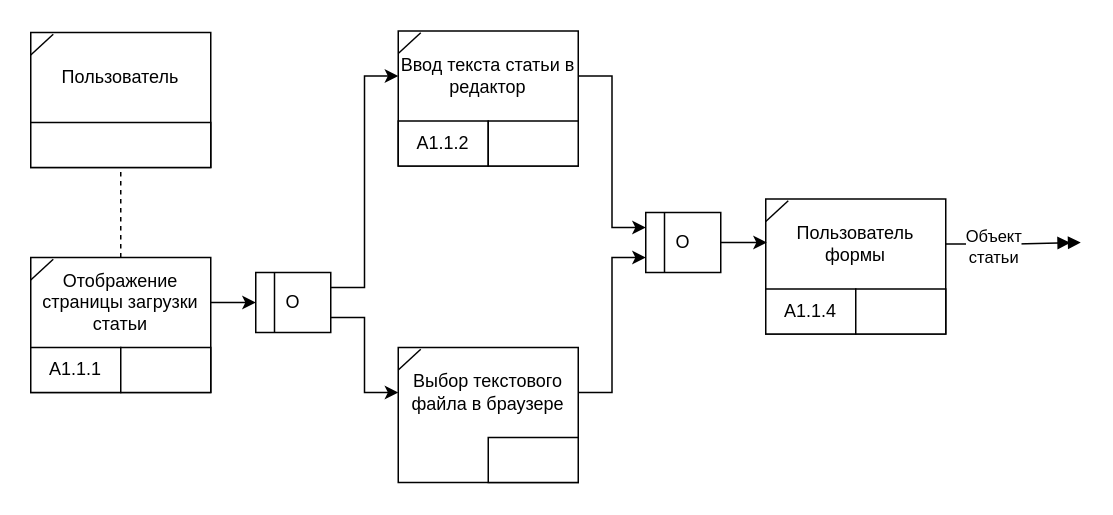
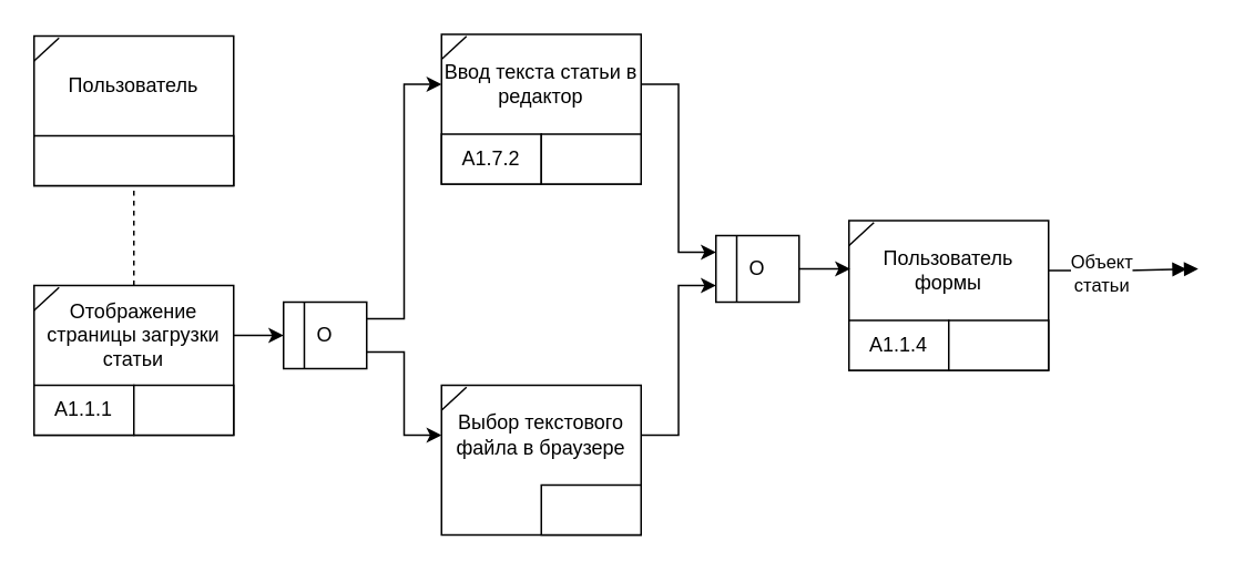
  <mxCell id="0" />
  <mxCell id="1" parent="0" />
  <mxCell id="2" value="" style="rounded=0;whiteSpace=wrap;html=1;" parent="1" vertex="1"><mxGeometry x="20" y="21" width="120" height="90" as="geometry" /></mxCell>
  <mxCell id="3" value="" style="rounded=0;whiteSpace=wrap;html=1;" parent="1" vertex="1"><mxGeometry x="20" y="81" width="120" height="30" as="geometry" /></mxCell>
  <mxCell id="4" value="Пользователь" style="text;html=1;align=center;verticalAlign=middle;whiteSpace=wrap;rounded=0;" parent="1" vertex="1"><mxGeometry x="20" y="21" width="120" height="60" as="geometry" /></mxCell>
  <mxCell id="5" value="" style="endArrow=none;html=1;rounded=0;exitX=0;exitY=0.25;exitDx=0;exitDy=0;entryX=0.125;entryY=0.02;entryDx=0;entryDy=0;entryPerimeter=0;" parent="1" source="4" target="4" edge="1"><mxGeometry width="50" height="50" relative="1" as="geometry"><mxPoint x="-10" y="51" as="sourcePoint" /><mxPoint x="40" y="1" as="targetPoint" /></mxGeometry></mxCell>
  <mxCell id="6" value="" style="rounded=0;whiteSpace=wrap;html=1;" parent="1" vertex="1"><mxGeometry x="20" y="171" width="120" height="90" as="geometry" /></mxCell>
  <mxCell id="7" value="А1.1.1" style="rounded=0;whiteSpace=wrap;html=1;" parent="1" vertex="1"><mxGeometry x="20" y="231" width="60" height="30" as="geometry" /></mxCell>
  <mxCell id="8" value="" style="rounded=0;whiteSpace=wrap;html=1;" parent="1" vertex="1"><mxGeometry x="80" y="231" width="60" height="30" as="geometry" /></mxCell>
  <mxCell id="9" style="edgeStyle=orthogonalEdgeStyle;rounded=0;orthogonalLoop=1;jettySize=auto;html=1;exitX=1;exitY=0.5;exitDx=0;exitDy=0;entryX=0;entryY=0.5;entryDx=0;entryDy=0;" parent="1" source="10" target="33" edge="1"><mxGeometry relative="1" as="geometry" /></mxCell>
  <mxCell id="10" value="Отображение&lt;div&gt;страницы загрузки&lt;/div&gt;&lt;div&gt;статьи&lt;/div&gt;" style="text;html=1;align=center;verticalAlign=middle;whiteSpace=wrap;rounded=0;" parent="1" vertex="1"><mxGeometry x="20" y="171" width="120" height="60" as="geometry" /></mxCell>
  <mxCell id="11" value="" style="endArrow=none;html=1;rounded=0;exitX=0;exitY=0.25;exitDx=0;exitDy=0;entryX=0.125;entryY=0.02;entryDx=0;entryDy=0;entryPerimeter=0;" parent="1" source="10" target="10" edge="1"><mxGeometry width="50" height="50" relative="1" as="geometry"><mxPoint x="-10" y="201" as="sourcePoint" /><mxPoint x="40" y="151" as="targetPoint" /></mxGeometry></mxCell>
  <mxCell id="12" style="edgeStyle=orthogonalEdgeStyle;rounded=0;orthogonalLoop=1;jettySize=auto;html=1;exitX=0.5;exitY=0;exitDx=0;exitDy=0;entryX=0.5;entryY=1;entryDx=0;entryDy=0;startArrow=none;startFill=0;endArrow=none;endFill=0;dashed=1;" parent="1" source="10" target="3" edge="1"><mxGeometry relative="1" as="geometry"><mxPoint x="196" y="222" as="sourcePoint" /><mxPoint x="196" y="182" as="targetPoint" /></mxGeometry></mxCell>
  <mxCell id="13" value="" style="rounded=0;whiteSpace=wrap;html=1;" parent="1" vertex="1"><mxGeometry x="265" y="20" width="120" height="90" as="geometry" /></mxCell>
- <mxCell id="14" value="А1.1.2" style="rounded=0;whiteSpace=wrap;html=1;" parent="1" vertex="1"><mxGeometry x="265" y="80" width="60" height="30" as="geometry" /></mxCell>
+ <mxCell id="14" value="А1.7.2" style="rounded=0;whiteSpace=wrap;html=1;" parent="1" vertex="1"><mxGeometry x="265" y="80" width="60" height="30" as="geometry" /></mxCell>
  <mxCell id="15" value="" style="rounded=0;whiteSpace=wrap;html=1;" parent="1" vertex="1"><mxGeometry x="325" y="80" width="60" height="30" as="geometry" /></mxCell>
  <mxCell id="16" style="edgeStyle=orthogonalEdgeStyle;rounded=0;orthogonalLoop=1;jettySize=auto;html=1;exitX=1;exitY=0.5;exitDx=0;exitDy=0;entryX=0;entryY=0.25;entryDx=0;entryDy=0;" parent="1" source="17" target="36" edge="1"><mxGeometry relative="1" as="geometry" /></mxCell>
  <mxCell id="17" value="Ввод текста статьи в редактор" style="text;html=1;align=center;verticalAlign=middle;whiteSpace=wrap;rounded=0;" parent="1" vertex="1"><mxGeometry x="265" y="20" width="120" height="60" as="geometry" /></mxCell>
  <mxCell id="18" value="" style="endArrow=none;html=1;rounded=0;exitX=0;exitY=0.25;exitDx=0;exitDy=0;entryX=0.125;entryY=0.02;entryDx=0;entryDy=0;entryPerimeter=0;" parent="1" source="17" target="17" edge="1"><mxGeometry width="50" height="50" relative="1" as="geometry"><mxPoint x="235" y="50" as="sourcePoint" /><mxPoint x="285" y="0" as="targetPoint" /></mxGeometry></mxCell>
  <mxCell id="19" value="" style="rounded=0;whiteSpace=wrap;html=1;" parent="1" vertex="1"><mxGeometry x="265" y="231" width="120" height="90" as="geometry" /></mxCell>
  <mxCell id="20" value="" style="rounded=0;whiteSpace=wrap;html=1;" parent="1" vertex="1"><mxGeometry x="325" y="291" width="60" height="30" as="geometry" /></mxCell>
  <mxCell id="21" style="edgeStyle=orthogonalEdgeStyle;rounded=0;orthogonalLoop=1;jettySize=auto;html=1;exitX=1;exitY=0.5;exitDx=0;exitDy=0;entryX=0;entryY=0.75;entryDx=0;entryDy=0;" parent="1" source="22" target="36" edge="1"><mxGeometry relative="1" as="geometry" /></mxCell>
  <mxCell id="22" value="Выбор текстового файла в браузере" style="text;html=1;align=center;verticalAlign=middle;whiteSpace=wrap;rounded=0;" parent="1" vertex="1"><mxGeometry x="265" y="231" width="120" height="60" as="geometry" /></mxCell>
  <mxCell id="23" value="" style="endArrow=none;html=1;rounded=0;exitX=0;exitY=0.25;exitDx=0;exitDy=0;entryX=0.125;entryY=0.02;entryDx=0;entryDy=0;entryPerimeter=0;" parent="1" source="22" target="22" edge="1"><mxGeometry width="50" height="50" relative="1" as="geometry"><mxPoint x="235" y="261" as="sourcePoint" /><mxPoint x="285" y="211" as="targetPoint" /></mxGeometry></mxCell>
  <mxCell id="24" value="" style="rounded=0;whiteSpace=wrap;html=1;" parent="1" vertex="1"><mxGeometry x="510" y="132" width="120" height="90" as="geometry" /></mxCell>
  <mxCell id="25" value="А1.1.4" style="rounded=0;whiteSpace=wrap;html=1;" parent="1" vertex="1"><mxGeometry x="510" y="192" width="60" height="30" as="geometry" /></mxCell>
  <mxCell id="26" value="" style="rounded=0;whiteSpace=wrap;html=1;" parent="1" vertex="1"><mxGeometry x="570" y="192" width="60" height="30" as="geometry" /></mxCell>
  <mxCell id="27" style="edgeStyle=orthogonalEdgeStyle;rounded=0;orthogonalLoop=1;jettySize=auto;html=1;exitX=1;exitY=0.5;exitDx=0;exitDy=0;endArrow=doubleBlock;endFill=1;" parent="1" source="29" edge="1"><mxGeometry relative="1" as="geometry"><mxPoint x="720" y="161" as="targetPoint" /></mxGeometry></mxCell>
  <mxCell id="28" value="Объект&lt;div&gt;статьи&lt;/div&gt;" style="edgeLabel;html=1;align=center;verticalAlign=middle;resizable=0;points=[];" parent="27" vertex="1" connectable="0"><mxGeometry x="-0.307" y="-1" relative="1" as="geometry"><mxPoint as="offset" /></mxGeometry></mxCell>
  <mxCell id="29" value="Пользователь формы" style="text;html=1;align=center;verticalAlign=middle;whiteSpace=wrap;rounded=0;" parent="1" vertex="1"><mxGeometry x="510" y="132" width="120" height="60" as="geometry" /></mxCell>
  <mxCell id="30" value="" style="endArrow=none;html=1;rounded=0;exitX=0;exitY=0.25;exitDx=0;exitDy=0;entryX=0.125;entryY=0.02;entryDx=0;entryDy=0;entryPerimeter=0;" parent="1" source="29" target="29" edge="1"><mxGeometry width="50" height="50" relative="1" as="geometry"><mxPoint x="480" y="162" as="sourcePoint" /><mxPoint x="530" y="112" as="targetPoint" /></mxGeometry></mxCell>
  <mxCell id="31" style="edgeStyle=orthogonalEdgeStyle;rounded=0;orthogonalLoop=1;jettySize=auto;html=1;exitX=1;exitY=0.25;exitDx=0;exitDy=0;entryX=0;entryY=0.5;entryDx=0;entryDy=0;" parent="1" source="33" target="17" edge="1"><mxGeometry relative="1" as="geometry" /></mxCell>
  <mxCell id="32" style="edgeStyle=orthogonalEdgeStyle;rounded=0;orthogonalLoop=1;jettySize=auto;html=1;exitX=1;exitY=0.75;exitDx=0;exitDy=0;entryX=0;entryY=0.5;entryDx=0;entryDy=0;" parent="1" source="33" target="22" edge="1"><mxGeometry relative="1" as="geometry" /></mxCell>
  <mxCell id="33" value="O" style="rounded=0;whiteSpace=wrap;html=1;" parent="1" vertex="1"><mxGeometry x="170" y="181" width="50" height="40" as="geometry" /></mxCell>
  <mxCell id="34" value="" style="endArrow=none;html=1;rounded=0;entryX=0.25;entryY=0;entryDx=0;entryDy=0;exitX=0.25;exitY=1;exitDx=0;exitDy=0;" parent="1" source="33" target="33" edge="1"><mxGeometry width="50" height="50" relative="1" as="geometry"><mxPoint x="170" y="301" as="sourcePoint" /><mxPoint x="220" y="251" as="targetPoint" /></mxGeometry></mxCell>
  <mxCell id="35" style="edgeStyle=orthogonalEdgeStyle;rounded=0;orthogonalLoop=1;jettySize=auto;html=1;exitX=1;exitY=0.5;exitDx=0;exitDy=0;entryX=0.006;entryY=0.487;entryDx=0;entryDy=0;entryPerimeter=0;" parent="1" source="36" target="29" edge="1"><mxGeometry relative="1" as="geometry" /></mxCell>
  <mxCell id="36" value="O" style="rounded=0;whiteSpace=wrap;html=1;" parent="1" vertex="1"><mxGeometry x="430" y="141" width="50" height="40" as="geometry" /></mxCell>
  <mxCell id="37" value="" style="endArrow=none;html=1;rounded=0;entryX=0.25;entryY=0;entryDx=0;entryDy=0;exitX=0.25;exitY=1;exitDx=0;exitDy=0;" parent="1" source="36" target="36" edge="1"><mxGeometry width="50" height="50" relative="1" as="geometry"><mxPoint x="430" y="261" as="sourcePoint" /><mxPoint x="480" y="211" as="targetPoint" /></mxGeometry></mxCell>
